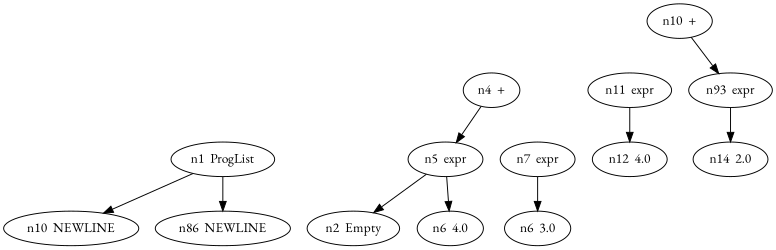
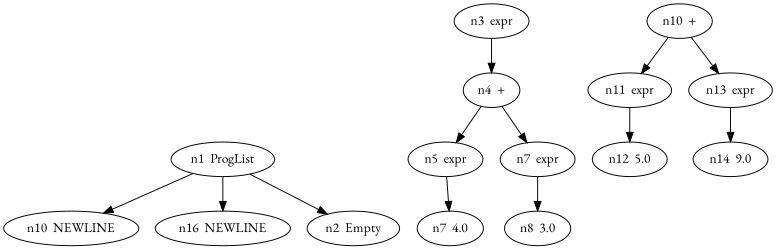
  digraph {
    fontname="EB Garamond"
    node [fontname="EB Garamond"]
    edge [fontname="EB Garamond"]
    n1 [label="n1  ProgList"]
    n2 [label="n2  Empty"]
    n3 [label="n10  NEWLINE"]
-   n4 [label="n86  NEWLINE"]
+   n4 [label="n16  NEWLINE"]
+   n5 [label="n3  expr"]
    n6 [label="n4  +"]
    n7 [label="n5  expr"]
    n8 [label="n7  expr"]
-   n9 [label="n6  4.0"]
-   n10 [label="n6  3.0"]
+   n9 [label="n7  4.0"]
+   n10 [label="n8  3.0"]
    n11 [label="n10  +"]
    n12 [label="n11  expr"]
-   n13 [label="n93  expr"]
-   n14 [label="n12  4.0"]
-   n15 [label="n14  2.0"]
-   n7 -> n2
+   n13 [label="n13  expr"]
+   n14 [label="n12  5.0"]
+   n15 [label="n14  9.0"]
+   n1 -> n2
    n1 -> n3
    n1 -> n4
+   n5 -> n6
    n6 -> n7
+   n6 -> n8
    n7 -> n9
    n8 -> n10
+   n11 -> n12
    n11 -> n13
    n12 -> n14
    n13 -> n15
  }
